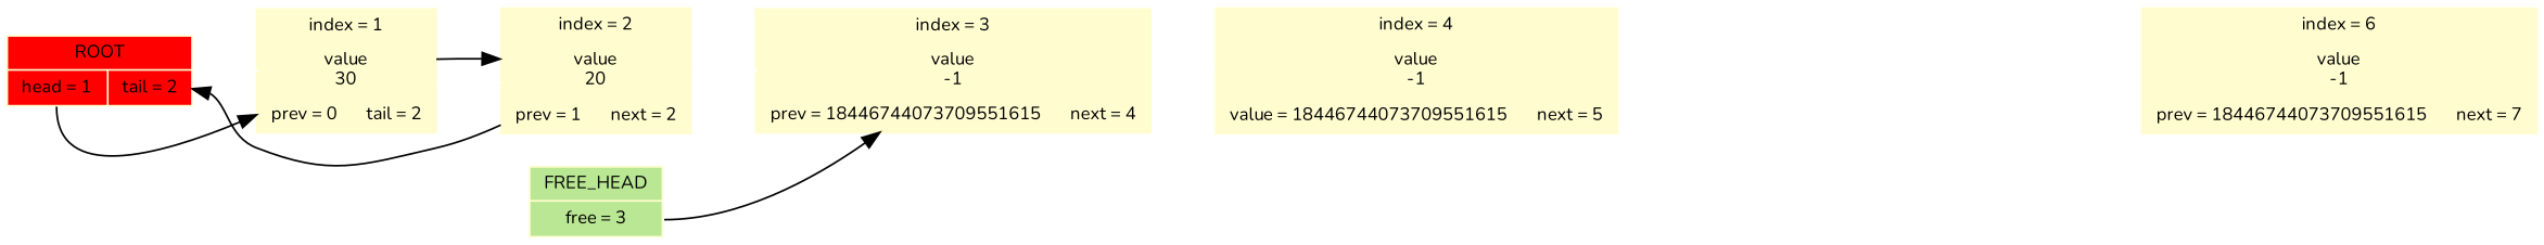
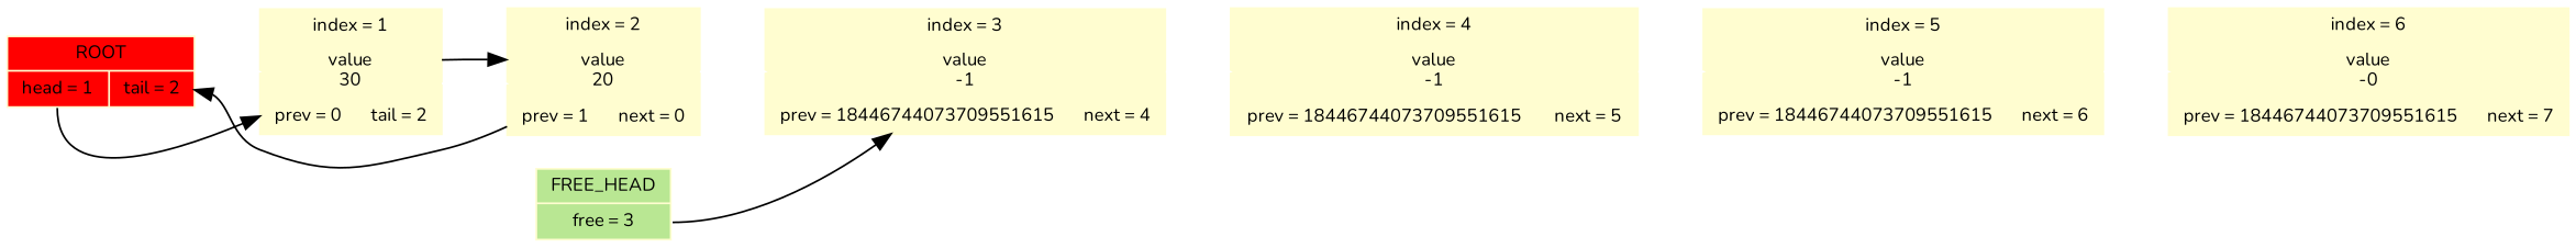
  digraph {
    bgcolor="#ffffff"
    fontname=Nunito
    rankdir=LR
    node [color="#fffdd0" fillcolor="#fffdd0" fontname=Nunito fontsize=10 shape=record style=filled]
    edge [color="#ffffff" fontname=Nunito weight=100000]
    n1 [fillcolor="#ff0000" label="ROOT|{<head>head = 1|<tail>tail = 2}"]
    n2 [label="index = 1|value\n30|{prev = 0|tail = 2}"]
-   n3 [label="index = 2|value\n20|{prev = 1|next = 2}"]
+   n3 [label="index = 2|value\n20|{prev = 1|next = 0}"]
    n4 [fillcolor="#b9e793" label="FREE_HEAD|<free>free = 3"]
    n5 [label="index = 3|value\n-1|{prev = 18446744073709551615|next = 4}"]
-   n6 [label="index = 4|value\n-1|{value = 18446744073709551615|next = 5}"]
-   n8 [label="index = 6|value\n-1|{prev = 18446744073709551615|next = 7}"]
+   n6 [label="index = 4|value\n-1|{prev = 18446744073709551615|next = 5}"]
+   n7 [label="index = 5|value\n-1|{prev = 18446744073709551615|next = 6}"]
+   n8 [label="index = 6|value\n-0|{prev = 18446744073709551615|next = 7}"]
    n1 -> n2
    n1 -> n2 [tailport=head color="" weight=""]
    n2 -> n3
    n2 -> n3 [color="" weight=""]
    n3 -> n1 [headport=tail color="" weight=""]
    n3 -> n5
    n4 -> n5 [tailport=free color="" weight=""]
    n5 -> n6
+   n6 -> n7
+   n7 -> n8
  }
